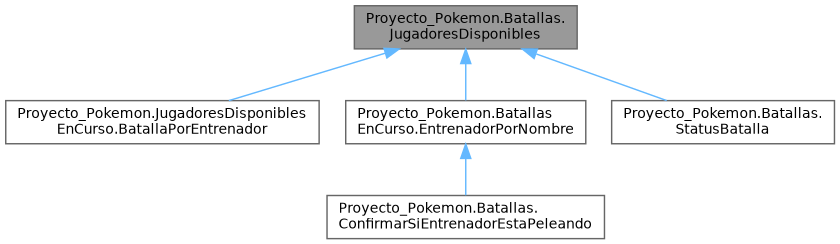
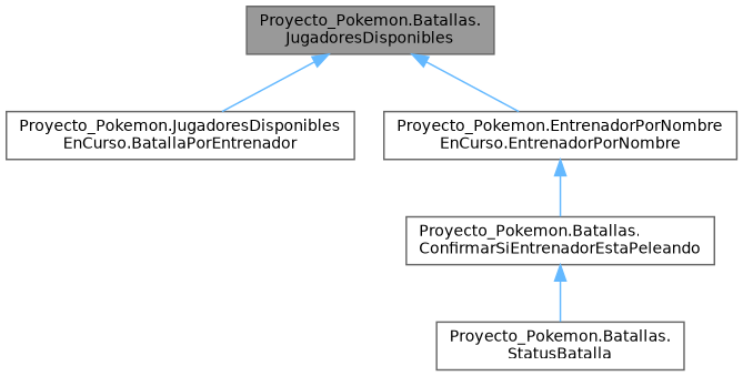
  digraph {
    rankdir=TB
    node [color=grey40 fillcolor=white fontname=Helvetica fontsize=10 shape=box style=filled]
    edge [color=steelblue1 dir=back fontname=Helvetica fontsize=10 labelfontname=Helvetica labelfontsize=10 style=solid]
    n1 [color=gray40 fillcolor=grey60 fontcolor=black height=0.2 label="Proyecto_Pokemon.Batallas.\lJugadoresDisponibles" width=0.4]
    n2 [height=0.2 label="Proyecto_Pokemon.JugadoresDisponibles\lEnCurso.BatallaPorEntrenador" width=0.4]
-   n3 [height=0.2 label="Proyecto_Pokemon.Batallas\lEnCurso.EntrenadorPorNombre" width=0.4]
+   n3 [height=0.2 label="Proyecto_Pokemon.EntrenadorPorNombre\lEnCurso.EntrenadorPorNombre" width=0.4]
    n4 [height=0.2 label="Proyecto_Pokemon.Batallas.\lStatusBatalla" width=0.4]
    n5 [height=0.2 label="Proyecto_Pokemon.Batallas.\lConfirmarSiEntrenadorEstaPeleando" width=0.4]
    n1 -> n2
    n1 -> n3
-   n1 -> n4
+   n5 -> n4
    n3 -> n5
  }
